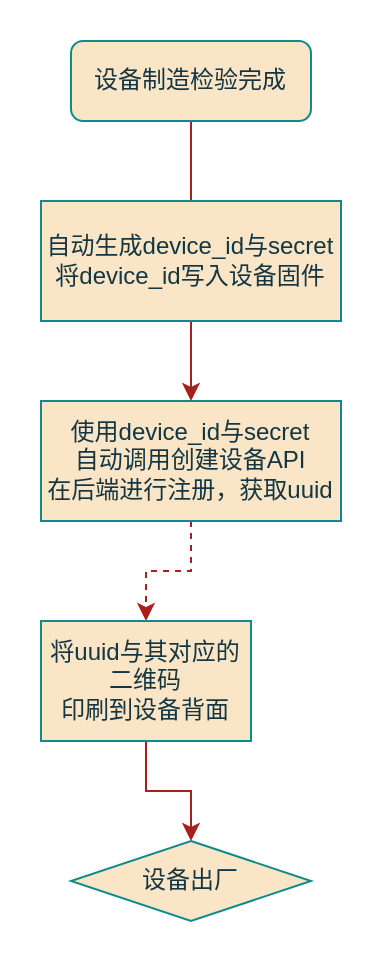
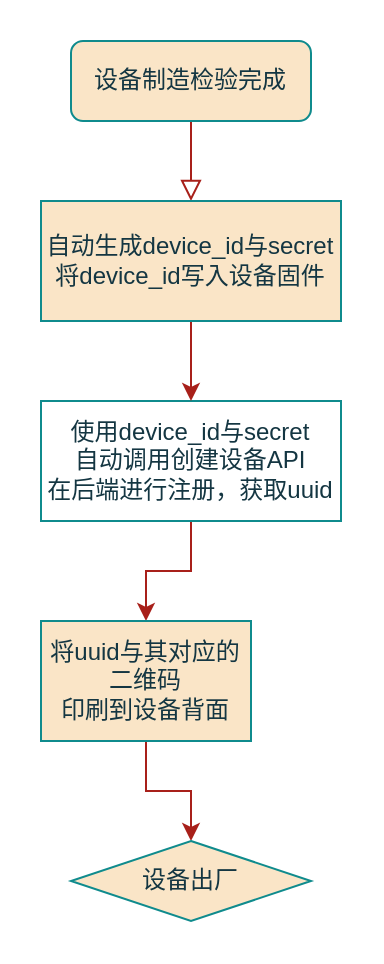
  <mxCell id="0" />
  <mxCell id="1" parent="0" />
- <mxCell id="2" value="" style="rounded=0;html=1;jettySize=auto;orthogonalLoop=1;fontSize=11;endArrow=none;endFill=0;endSize=8;strokeWidth=1;shadow=0;labelBackgroundColor=none;edgeStyle=orthogonalEdgeStyle;fontColor=default;strokeColor=#A8201A;entryX=0.5;entryY=0;entryDx=0;entryDy=0;" parent="1" source="3" target="7" edge="1"><mxGeometry relative="1" as="geometry"><mxPoint x="95" y="100" as="targetPoint" /></mxGeometry></mxCell>
+ <mxCell id="2" value="" style="rounded=0;html=1;jettySize=auto;orthogonalLoop=1;fontSize=11;endArrow=block;endFill=0;endSize=8;strokeWidth=1;shadow=0;labelBackgroundColor=none;edgeStyle=orthogonalEdgeStyle;fontColor=default;strokeColor=#A8201A;entryX=0.5;entryY=0;entryDx=0;entryDy=0;" parent="1" source="3" target="7" edge="1"><mxGeometry relative="1" as="geometry"><mxPoint x="95" y="100" as="targetPoint" /></mxGeometry></mxCell>
  <mxCell id="3" value="设备制造检验完成" style="rounded=1;whiteSpace=wrap;html=1;fontSize=12;glass=0;strokeWidth=1;shadow=0;labelBackgroundColor=none;fillColor=#FAE5C7;strokeColor=#0F8B8D;fontColor=#143642;" parent="1" vertex="1"><mxGeometry x="35" y="20" width="120" height="40" as="geometry" /></mxCell>
- <mxCell id="4" style="edgeStyle=orthogonalEdgeStyle;rounded=0;orthogonalLoop=1;jettySize=auto;html=1;entryX=0.5;entryY=0;entryDx=0;entryDy=0;strokeColor=#A8201A;fontColor=#143642;fillColor=#FAE5C7;dashed=1;" edge="1" parent="1" source="5" target="9"><mxGeometry relative="1" as="geometry" /></mxCell>
- <mxCell id="5" value="使用device_id与secret&lt;br&gt;自动调用创建设备API&lt;div&gt;在后端进行注册，获取uuid&lt;/div&gt;" style="rounded=0;whiteSpace=wrap;html=1;labelBackgroundColor=none;fillColor=#FAE5C7;strokeColor=#0F8B8D;fontColor=#143642;" vertex="1" parent="1"><mxGeometry x="20" y="200" width="150" height="60" as="geometry" /></mxCell>
+ <mxCell id="4" style="edgeStyle=orthogonalEdgeStyle;rounded=0;orthogonalLoop=1;jettySize=auto;html=1;entryX=0.5;entryY=0;entryDx=0;entryDy=0;strokeColor=#A8201A;fontColor=#143642;fillColor=#FAE5C7;" edge="1" parent="1" source="5" target="9"><mxGeometry relative="1" as="geometry" /></mxCell>
+ <mxCell id="5" value="使用device_id与secret&lt;br&gt;自动调用创建设备API&lt;div&gt;在后端进行注册，获取uuid&lt;/div&gt;" style="rounded=0;whiteSpace=wrap;html=1;labelBackgroundColor=none;fillColor=#ffffff;strokeColor=#0F8B8D;fontColor=#143642;" vertex="1" parent="1"><mxGeometry x="20" y="200" width="150" height="60" as="geometry" /></mxCell>
  <mxCell id="6" style="edgeStyle=orthogonalEdgeStyle;rounded=0;orthogonalLoop=1;jettySize=auto;html=1;exitX=0.5;exitY=1;exitDx=0;exitDy=0;entryX=0.5;entryY=0;entryDx=0;entryDy=0;strokeColor=#A8201A;fontColor=#143642;fillColor=#FAE5C7;" edge="1" parent="1" source="7" target="5"><mxGeometry relative="1" as="geometry" /></mxCell>
  <mxCell id="7" value="&lt;div&gt;自动生成device_id与&lt;span style=&quot;background-color: transparent; color: light-dark(rgb(20, 54, 66), rgb(173, 202, 213));&quot;&gt;secret&lt;/span&gt;&lt;/div&gt;&lt;div&gt;&lt;span style=&quot;background-color: transparent; color: light-dark(rgb(20, 54, 66), rgb(173, 202, 213));&quot;&gt;将device_id写入设备固件&lt;/span&gt;&lt;/div&gt;" style="rounded=0;whiteSpace=wrap;html=1;labelBackgroundColor=none;fillColor=#FAE5C7;strokeColor=#0F8B8D;fontColor=#143642;" vertex="1" parent="1"><mxGeometry x="20" y="100" width="150" height="60" as="geometry" /></mxCell>
  <mxCell id="8" style="edgeStyle=orthogonalEdgeStyle;rounded=0;orthogonalLoop=1;jettySize=auto;html=1;exitX=0.5;exitY=1;exitDx=0;exitDy=0;entryX=0.5;entryY=0;entryDx=0;entryDy=0;strokeColor=#A8201A;fontColor=#143642;fillColor=#FAE5C7;" edge="1" parent="1" source="9" target="10"><mxGeometry relative="1" as="geometry" /></mxCell>
  <mxCell id="9" value="&lt;div&gt;将uuid与其对应的二维码&lt;/div&gt;&lt;div&gt;印刷到设备背面&lt;/div&gt;" style="rounded=0;whiteSpace=wrap;html=1;labelBackgroundColor=none;fillColor=#FAE5C7;strokeColor=#0F8B8D;fontColor=#143642;" vertex="1" parent="1"><mxGeometry x="20" y="310" width="105" height="60" as="geometry" /></mxCell>
  <mxCell id="10" value="设备出厂" style="rhombus;whiteSpace=wrap;html=1;fontSize=12;glass=0;strokeWidth=1;shadow=0;labelBackgroundColor=none;fillColor=#FAE5C7;strokeColor=#0F8B8D;fontColor=#143642;" vertex="1" parent="1"><mxGeometry x="35" y="420" width="120" height="40" as="geometry" /></mxCell>
